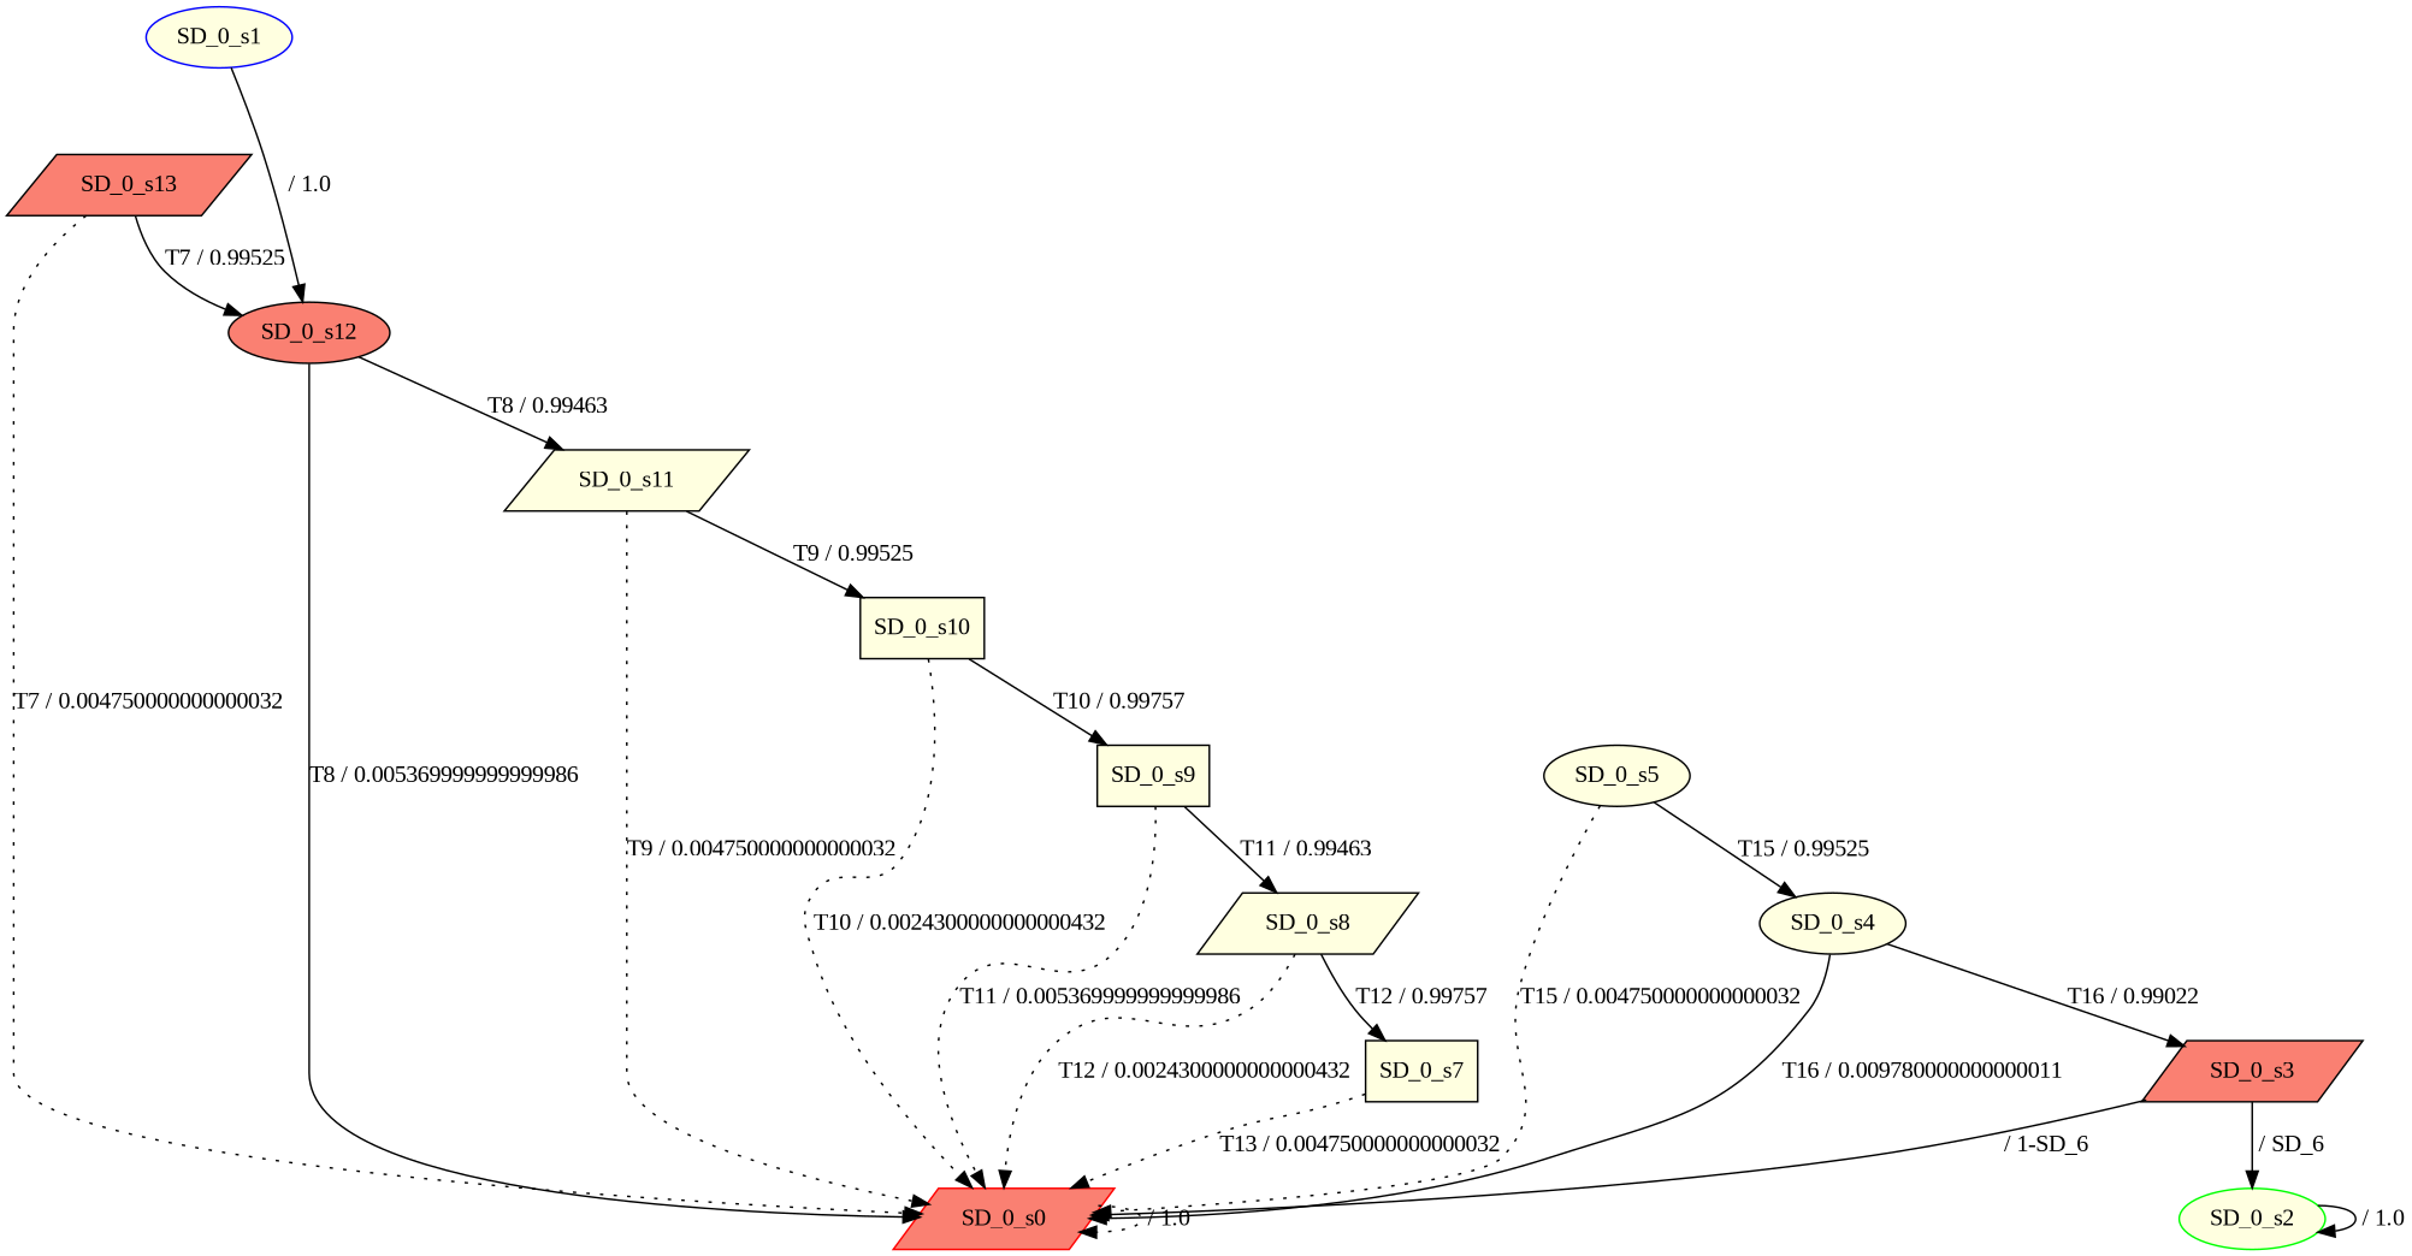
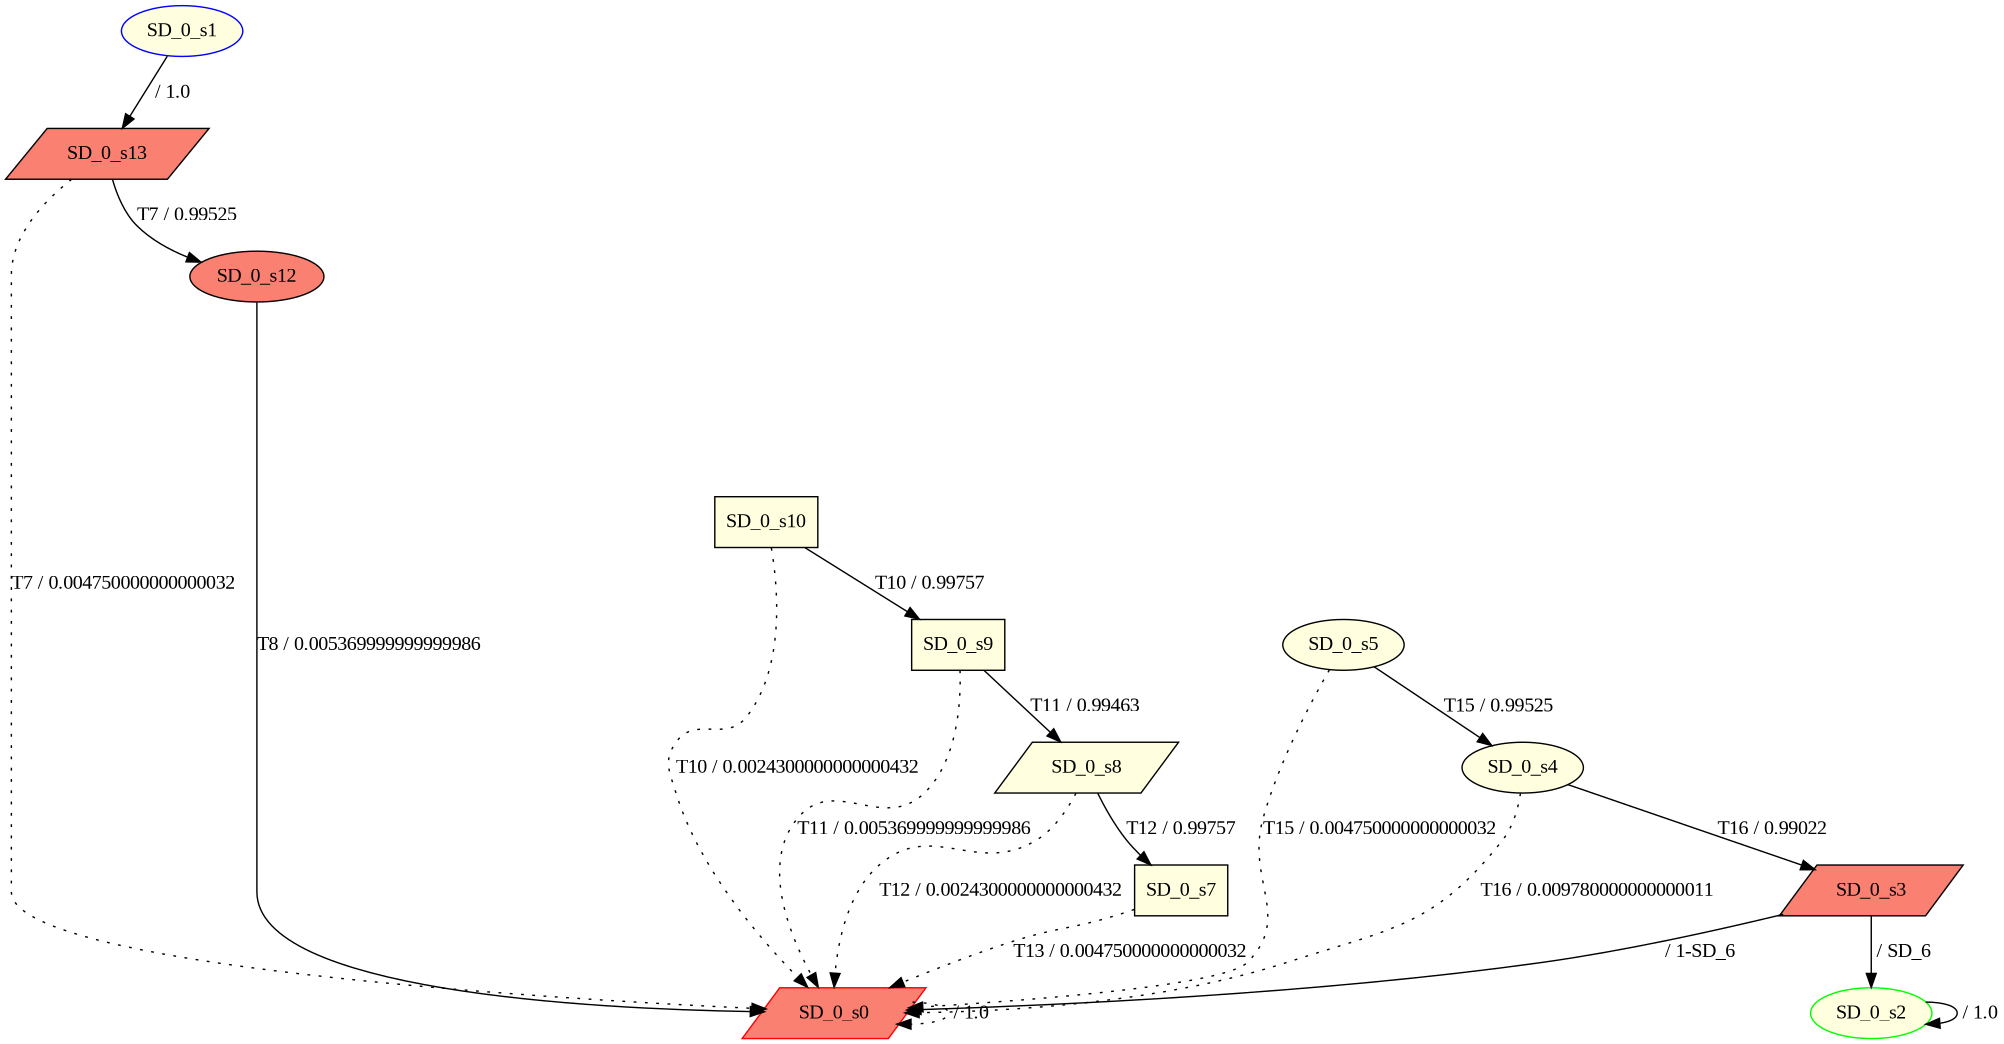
  digraph {
    fontname="Liberation Serif"
    node [fillcolor=lightyellow fontname="Liberation Serif" shape=parallelogram style=filled]
    edge [fontname="Liberation Serif"]
    n1 [color=red fillcolor=salmon label=SD_0_s0]
    n2 [color=blue label=SD_0_s1 shape=ellipse]
    n3 [fillcolor=salmon label=SD_0_s13]
    n4 [fillcolor=salmon label=SD_0_s12 shape=ellipse]
    n5 [color=green label=SD_0_s2 shape=ellipse]
    n6 [fillcolor=salmon label=SD_0_s3]
    n7 [label=SD_0_s4 shape=ellipse]
    n8 [label=SD_0_s5 shape=ellipse]
    n9 [label=SD_0_s7 shape=box]
    n10 [label=SD_0_s8]
    n11 [label=SD_0_s9 shape=box]
    n12 [label=SD_0_s10 shape=box]
-   n13 [label=SD_0_s11]
    n1 -> n1 [label=" / 1.0" style=dotted]
-   n2 -> n4 [label=" / 1.0"]
+   n2 -> n3 [label=" / 1.0"]
    n3 -> n1 [label="T7 / 0.004750000000000032" style=dotted]
    n3 -> n4 [label="T7 / 0.99525"]
    n4 -> n1 [label="T8 / 0.005369999999999986" style=solid]
-   n4 -> n13 [label="T8 / 0.99463"]
    n5 -> n5 [label=" / 1.0"]
    n6 -> n1 [label=" / 1-SD_6" style=solid]
    n6 -> n5 [label=" / SD_6"]
-   n7 -> n1 [label="T16 / 0.009780000000000011" style=solid]
+   n7 -> n1 [label="T16 / 0.009780000000000011" style=dotted]
    n7 -> n6 [label="T16 / 0.99022"]
    n8 -> n1 [label="T15 / 0.004750000000000032" style=dotted]
    n8 -> n7 [label="T15 / 0.99525"]
    n9 -> n1 [label="T13 / 0.004750000000000032" style=dotted]
    n10 -> n1 [label="T12 / 0.0024300000000000432" style=dotted]
    n10 -> n9 [label="T12 / 0.99757"]
    n11 -> n1 [label="T11 / 0.005369999999999986" style=dotted]
    n11 -> n10 [label="T11 / 0.99463"]
    n12 -> n1 [label="T10 / 0.0024300000000000432" style=dotted]
    n12 -> n11 [label="T10 / 0.99757"]
-   n13 -> n1 [label="T9 / 0.004750000000000032" style=dotted]
-   n13 -> n12 [label="T9 / 0.99525"]
  }
